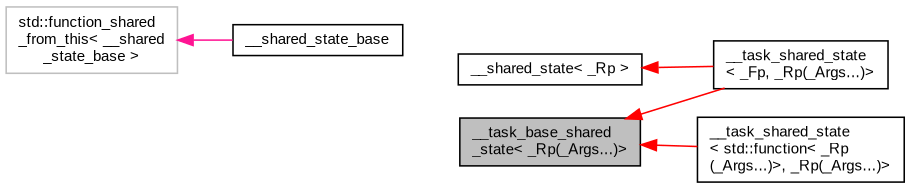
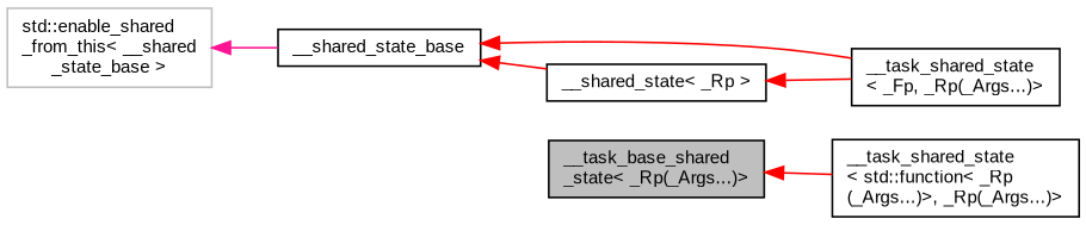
  digraph {
    fontname="Liberation Sans"
    rankdir=LR
    node [color=black fillcolor=white fontname="Liberation Sans" fontsize=10 shape=record style=filled]
    edge [color=red dir=back fontname="Liberation Sans" fontsize=10 labelfontname=Helvetica labelfontsize=10 style=solid]
    n1 [fillcolor=grey75 fontcolor=black height=0.2 label="__task_base_shared\l_state\< _Rp(_Args...)\>" width=0.4]
    n2 [height=0.2 label="__task_shared_state\l\< _Fp, _Rp(_Args...)\>" width=0.4]
    n3 [height=0.2 label="__task_shared_state\l\< std::function\< _Rp\l(_Args...)\>, _Rp(_Args...)\>" width=0.4]
    n4 [height=0.2 label="__shared_state\< _Rp \>" width=0.4]
    n5 [height=0.2 label=__shared_state_base width=0.4]
-   n6 [color=grey75 height=0.2 label="std::function_shared\l_from_this\< __shared\l_state_base \>" width=0.4]
-   n1 -> n2
+   n6 [color=grey75 height=0.2 label="std::enable_shared\l_from_this\< __shared\l_state_base \>" width=0.4]
+   n5 -> n2
    n1 -> n3
    n4 -> n2
+   n5 -> n4
    n6 -> n5 [color=deeppink]
  }
